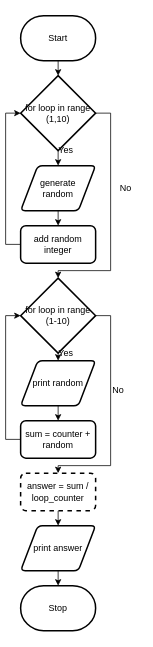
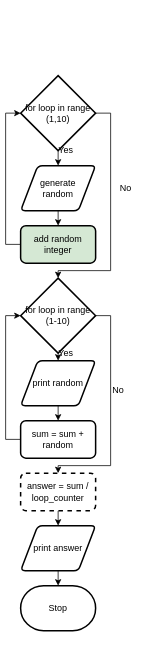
  <mxCell id="0" />
  <mxCell id="1" parent="0" />
- <mxCell id="2" style="edgeStyle=orthogonalEdgeStyle;rounded=0;orthogonalLoop=1;jettySize=auto;html=1;exitX=0.5;exitY=1;exitDx=0;exitDy=0;exitPerimeter=0;entryX=0.5;entryY=0;entryDx=0;entryDy=0;entryPerimeter=0;" edge="1" parent="1" source="3" target="6"><mxGeometry relative="1" as="geometry" /></mxCell>
- <mxCell id="3" value="Start" style="strokeWidth=2;html=1;shape=mxgraph.flowchart.terminator;whiteSpace=wrap;" vertex="1" parent="1"><mxGeometry x="20" y="20" width="100" height="60" as="geometry" /></mxCell>
  <mxCell id="4" style="edgeStyle=orthogonalEdgeStyle;rounded=0;orthogonalLoop=1;jettySize=auto;html=1;exitX=0.5;exitY=1;exitDx=0;exitDy=0;exitPerimeter=0;entryX=0.5;entryY=0;entryDx=0;entryDy=0;" edge="1" parent="1" source="6" target="8"><mxGeometry relative="1" as="geometry" /></mxCell>
  <mxCell id="5" style="edgeStyle=orthogonalEdgeStyle;rounded=0;orthogonalLoop=1;jettySize=auto;html=1;exitX=1;exitY=0.5;exitDx=0;exitDy=0;exitPerimeter=0;entryX=0.5;entryY=0;entryDx=0;entryDy=0;entryPerimeter=0;" edge="1" parent="1" source="6" target="13"><mxGeometry relative="1" as="geometry"><Array as="points"><mxPoint x="140" y="150" /><mxPoint x="140" y="360" /><mxPoint x="70" y="360" /></Array></mxGeometry></mxCell>
  <mxCell id="6" value="for loop in range&lt;br&gt;(1,10)" style="strokeWidth=2;html=1;shape=mxgraph.flowchart.decision;whiteSpace=wrap;" vertex="1" parent="1"><mxGeometry x="20" y="100" width="100" height="100" as="geometry" /></mxCell>
  <mxCell id="7" style="edgeStyle=orthogonalEdgeStyle;rounded=0;orthogonalLoop=1;jettySize=auto;html=1;exitX=0.5;exitY=1;exitDx=0;exitDy=0;entryX=0.5;entryY=0;entryDx=0;entryDy=0;" edge="1" parent="1" source="8" target="10"><mxGeometry relative="1" as="geometry" /></mxCell>
  <mxCell id="8" value="generate &lt;br&gt;random" style="shape=parallelogram;html=1;strokeWidth=2;perimeter=parallelogramPerimeter;whiteSpace=wrap;rounded=1;arcSize=12;size=0.23;" vertex="1" parent="1"><mxGeometry x="20" y="220" width="100" height="60" as="geometry" /></mxCell>
  <mxCell id="9" style="edgeStyle=orthogonalEdgeStyle;rounded=0;orthogonalLoop=1;jettySize=auto;html=1;exitX=0;exitY=0.5;exitDx=0;exitDy=0;entryX=0;entryY=0.5;entryDx=0;entryDy=0;entryPerimeter=0;" edge="1" parent="1" source="10" target="6"><mxGeometry relative="1" as="geometry" /></mxCell>
- <mxCell id="10" value="add random integer" style="rounded=1;whiteSpace=wrap;html=1;absoluteArcSize=1;arcSize=14;strokeWidth=2;" vertex="1" parent="1"><mxGeometry x="20" y="300" width="100" height="50" as="geometry" /></mxCell>
+ <mxCell id="10" value="add random integer" style="rounded=1;whiteSpace=wrap;html=1;absoluteArcSize=1;arcSize=14;strokeWidth=2;fillColor=#d5e8d4;" vertex="1" parent="1"><mxGeometry x="20" y="300" width="100" height="50" as="geometry" /></mxCell>
  <mxCell id="11" style="edgeStyle=orthogonalEdgeStyle;rounded=0;orthogonalLoop=1;jettySize=auto;html=1;exitX=1;exitY=0.5;exitDx=0;exitDy=0;exitPerimeter=0;entryX=0.5;entryY=0;entryDx=0;entryDy=0;" edge="1" parent="1" source="13" target="19"><mxGeometry relative="1" as="geometry"><Array as="points"><mxPoint x="140" y="420" /><mxPoint x="140" y="620" /><mxPoint x="70" y="620" /></Array></mxGeometry></mxCell>
  <mxCell id="12" style="edgeStyle=orthogonalEdgeStyle;rounded=0;orthogonalLoop=1;jettySize=auto;html=1;exitX=0.5;exitY=1;exitDx=0;exitDy=0;exitPerimeter=0;entryX=0.5;entryY=0;entryDx=0;entryDy=0;" edge="1" parent="1" source="13" target="15"><mxGeometry relative="1" as="geometry" /></mxCell>
  <mxCell id="13" value="for loop in range&lt;br&gt;(1-10)" style="strokeWidth=2;html=1;shape=mxgraph.flowchart.decision;whiteSpace=wrap;" vertex="1" parent="1"><mxGeometry x="20" y="370" width="100" height="100" as="geometry" /></mxCell>
  <mxCell id="14" style="edgeStyle=orthogonalEdgeStyle;rounded=0;orthogonalLoop=1;jettySize=auto;html=1;exitX=0.5;exitY=1;exitDx=0;exitDy=0;entryX=0.5;entryY=0;entryDx=0;entryDy=0;" edge="1" parent="1" source="15" target="17"><mxGeometry relative="1" as="geometry" /></mxCell>
  <mxCell id="15" value="print random" style="shape=parallelogram;html=1;strokeWidth=2;perimeter=parallelogramPerimeter;whiteSpace=wrap;rounded=1;arcSize=12;size=0.23;" vertex="1" parent="1"><mxGeometry x="20" y="480" width="100" height="60" as="geometry" /></mxCell>
  <mxCell id="16" style="edgeStyle=orthogonalEdgeStyle;rounded=0;orthogonalLoop=1;jettySize=auto;html=1;exitX=0;exitY=0.5;exitDx=0;exitDy=0;entryX=0;entryY=0.5;entryDx=0;entryDy=0;entryPerimeter=0;" edge="1" parent="1" source="17" target="13"><mxGeometry relative="1" as="geometry" /></mxCell>
- <mxCell id="17" value="sum = counter + random" style="rounded=1;whiteSpace=wrap;html=1;absoluteArcSize=1;arcSize=14;strokeWidth=2;" vertex="1" parent="1"><mxGeometry x="20" y="560" width="100" height="50" as="geometry" /></mxCell>
+ <mxCell id="17" value="sum = sum + random" style="rounded=1;whiteSpace=wrap;html=1;absoluteArcSize=1;arcSize=14;strokeWidth=2;" vertex="1" parent="1"><mxGeometry x="20" y="560" width="100" height="50" as="geometry" /></mxCell>
  <mxCell id="18" style="edgeStyle=orthogonalEdgeStyle;rounded=0;orthogonalLoop=1;jettySize=auto;html=1;exitX=0.5;exitY=1;exitDx=0;exitDy=0;entryX=0.5;entryY=0;entryDx=0;entryDy=0;" edge="1" parent="1" source="19" target="21"><mxGeometry relative="1" as="geometry" /></mxCell>
  <mxCell id="19" value="answer = sum / loop_counter" style="rounded=1;whiteSpace=wrap;html=1;absoluteArcSize=1;arcSize=14;strokeWidth=2;dashed=1;" vertex="1" parent="1"><mxGeometry x="20" y="630" width="100" height="50" as="geometry" /></mxCell>
  <mxCell id="20" style="edgeStyle=orthogonalEdgeStyle;rounded=0;orthogonalLoop=1;jettySize=auto;html=1;exitX=0.5;exitY=1;exitDx=0;exitDy=0;entryX=0.5;entryY=0;entryDx=0;entryDy=0;entryPerimeter=0;" edge="1" parent="1" source="21" target="22"><mxGeometry relative="1" as="geometry" /></mxCell>
  <mxCell id="21" value="print answer" style="shape=parallelogram;html=1;strokeWidth=2;perimeter=parallelogramPerimeter;whiteSpace=wrap;rounded=1;arcSize=12;size=0.23;" vertex="1" parent="1"><mxGeometry x="20" y="700" width="100" height="60" as="geometry" /></mxCell>
  <mxCell id="22" value="Stop" style="strokeWidth=2;html=1;shape=mxgraph.flowchart.terminator;whiteSpace=wrap;" vertex="1" parent="1"><mxGeometry x="20" y="780" width="100" height="60" as="geometry" /></mxCell>
  <mxCell id="23" value="No" style="text;html=1;align=center;verticalAlign=middle;resizable=0;points=[];autosize=1;strokeColor=none;" vertex="1" parent="1"><mxGeometry x="145" y="240" width="30" height="20" as="geometry" /></mxCell>
  <mxCell id="24" value="Yes" style="text;html=1;align=center;verticalAlign=middle;resizable=0;points=[];autosize=1;strokeColor=none;" vertex="1" parent="1"><mxGeometry x="60" y="190" width="40" height="20" as="geometry" /></mxCell>
  <mxCell id="25" value="No" style="text;html=1;align=center;verticalAlign=middle;resizable=0;points=[];autosize=1;strokeColor=none;" vertex="1" parent="1"><mxGeometry x="135" y="510" width="30" height="20" as="geometry" /></mxCell>
  <mxCell id="26" value="Yes" style="text;html=1;align=center;verticalAlign=middle;resizable=0;points=[];autosize=1;strokeColor=none;" vertex="1" parent="1"><mxGeometry x="60" y="460" width="40" height="20" as="geometry" /></mxCell>
